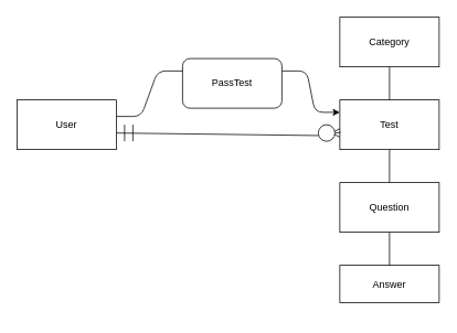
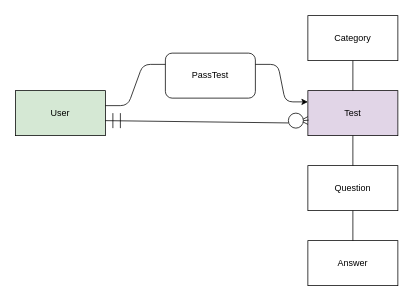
  <mxCell id="0" />
  <mxCell id="1" parent="0" />
- <mxCell id="2" value="User" style="rounded=0;whiteSpace=wrap;html=1;" vertex="1" parent="1"><mxGeometry x="20" y="120" width="120" height="60" as="geometry" /></mxCell>
+ <mxCell id="2" value="User" style="rounded=0;whiteSpace=wrap;html=1;fillColor=#d5e8d4;" vertex="1" parent="1"><mxGeometry x="20" y="120" width="120" height="60" as="geometry" /></mxCell>
  <mxCell id="3" value="PassTest" style="whiteSpace=wrap;html=1;rounded=1;" vertex="1" parent="1"><mxGeometry x="220" y="70" width="120" height="60" as="geometry" /></mxCell>
- <mxCell id="4" value="Test" style="rounded=0;whiteSpace=wrap;html=1;" vertex="1" parent="1"><mxGeometry x="410" y="120" width="120" height="60" as="geometry" /></mxCell>
+ <mxCell id="4" value="Test" style="rounded=0;whiteSpace=wrap;html=1;fillColor=#e1d5e7;" vertex="1" parent="1"><mxGeometry x="410" y="120" width="120" height="60" as="geometry" /></mxCell>
  <mxCell id="5" value="Category" style="rounded=0;whiteSpace=wrap;html=1;" vertex="1" parent="1"><mxGeometry x="410" y="20" width="120" height="60" as="geometry" /></mxCell>
  <mxCell id="6" value="Question" style="rounded=0;whiteSpace=wrap;html=1;" vertex="1" parent="1"><mxGeometry x="410" y="220" width="120" height="60" as="geometry" /></mxCell>
- <mxCell id="7" value="Answer" style="rounded=0;whiteSpace=wrap;html=1;" vertex="1" parent="1"><mxGeometry x="410" y="320" width="120" height="45" as="geometry" /></mxCell>
+ <mxCell id="7" value="Answer" style="rounded=0;whiteSpace=wrap;html=1;" vertex="1" parent="1"><mxGeometry x="410" y="320" width="120" height="60" as="geometry" /></mxCell>
  <mxCell id="8" value="" style="endArrow=none;html=1;exitX=0.5;exitY=0;exitDx=0;exitDy=0;" edge="1" parent="1" source="4"><mxGeometry width="50" height="50" relative="1" as="geometry"><mxPoint x="420" y="130" as="sourcePoint" /><mxPoint x="470" y="80" as="targetPoint" /></mxGeometry></mxCell>
  <mxCell id="9" value="" style="endArrow=none;html=1;" edge="1" parent="1" source="6"><mxGeometry width="50" height="50" relative="1" as="geometry"><mxPoint x="420" y="230" as="sourcePoint" /><mxPoint x="470" y="180" as="targetPoint" /></mxGeometry></mxCell>
  <mxCell id="10" value="" style="endArrow=none;html=1;" edge="1" parent="1" source="7"><mxGeometry width="50" height="50" relative="1" as="geometry"><mxPoint x="420" y="330" as="sourcePoint" /><mxPoint x="470" y="280" as="targetPoint" /></mxGeometry></mxCell>
  <mxCell id="11" value="" style="endArrow=none;html=1;entryX=0.008;entryY=0.655;entryDx=0;entryDy=0;entryPerimeter=0;startArrow=none;" edge="1" parent="1" source="18" target="4"><mxGeometry width="50" height="50" relative="1" as="geometry"><mxPoint x="140" y="160" as="sourcePoint" /><mxPoint x="390" y="159" as="targetPoint" /></mxGeometry></mxCell>
  <mxCell id="12" value="" style="endArrow=none;html=1;edgeStyle=entityRelationEdgeStyle;entryX=0;entryY=0.25;entryDx=0;entryDy=0;" edge="1" parent="1" target="3"><mxGeometry width="50" height="50" relative="1" as="geometry"><mxPoint x="140" y="140" as="sourcePoint" /><mxPoint x="210" y="90" as="targetPoint" /></mxGeometry></mxCell>
  <mxCell id="13" value="" style="endArrow=classic;html=1;edgeStyle=entityRelationEdgeStyle;entryX=0;entryY=0.25;entryDx=0;entryDy=0;exitX=1;exitY=0.25;exitDx=0;exitDy=0;" edge="1" parent="1" source="3" target="4"><mxGeometry width="50" height="50" relative="1" as="geometry"><mxPoint x="330" y="220" as="sourcePoint" /><mxPoint x="410" y="165" as="targetPoint" /></mxGeometry></mxCell>
  <mxCell id="14" value="" style="endArrow=none;html=1;" edge="1" parent="1"><mxGeometry width="50" height="50" relative="1" as="geometry"><mxPoint x="150" y="170" as="sourcePoint" /><mxPoint x="150" y="150" as="targetPoint" /></mxGeometry></mxCell>
  <mxCell id="15" value="" style="endArrow=none;html=1;" edge="1" parent="1"><mxGeometry width="50" height="50" relative="1" as="geometry"><mxPoint x="160" y="170" as="sourcePoint" /><mxPoint x="160" y="150" as="targetPoint" /></mxGeometry></mxCell>
  <mxCell id="16" value="" style="endArrow=none;html=1;entryX=-0.001;entryY=0.579;entryDx=0;entryDy=0;entryPerimeter=0;" edge="1" parent="1" target="4"><mxGeometry width="50" height="50" relative="1" as="geometry"><mxPoint x="400" y="160" as="sourcePoint" /><mxPoint x="410" y="160" as="targetPoint" /></mxGeometry></mxCell>
  <mxCell id="17" value="" style="endArrow=none;html=1;exitX=0;exitY=0.75;exitDx=0;exitDy=0;" edge="1" parent="1" source="4"><mxGeometry width="50" height="50" relative="1" as="geometry"><mxPoint x="400" y="170" as="sourcePoint" /><mxPoint x="400" y="160" as="targetPoint" /></mxGeometry></mxCell>
  <mxCell id="18" value="" style="ellipse;whiteSpace=wrap;html=1;aspect=fixed;" vertex="1" parent="1"><mxGeometry x="384" y="150" width="20" height="20" as="geometry" /></mxCell>
  <mxCell id="19" value="" style="endArrow=none;html=1;entryX=0.008;entryY=0.655;entryDx=0;entryDy=0;entryPerimeter=0;" edge="1" parent="1" target="18"><mxGeometry width="50" height="50" relative="1" as="geometry"><mxPoint x="140" y="160" as="sourcePoint" /><mxPoint x="410.96" y="159.3" as="targetPoint" /></mxGeometry></mxCell>
